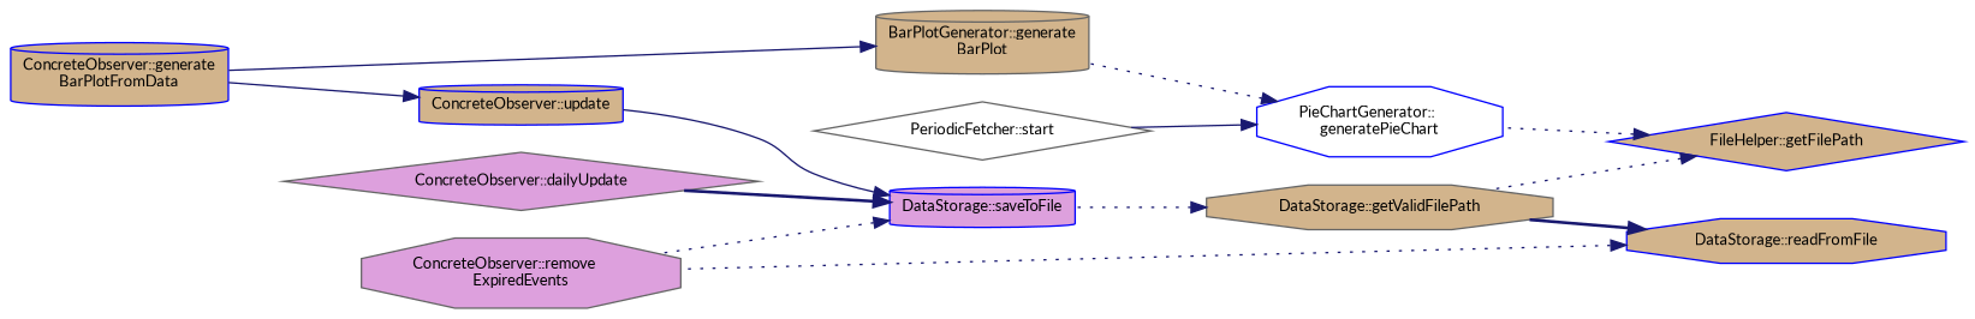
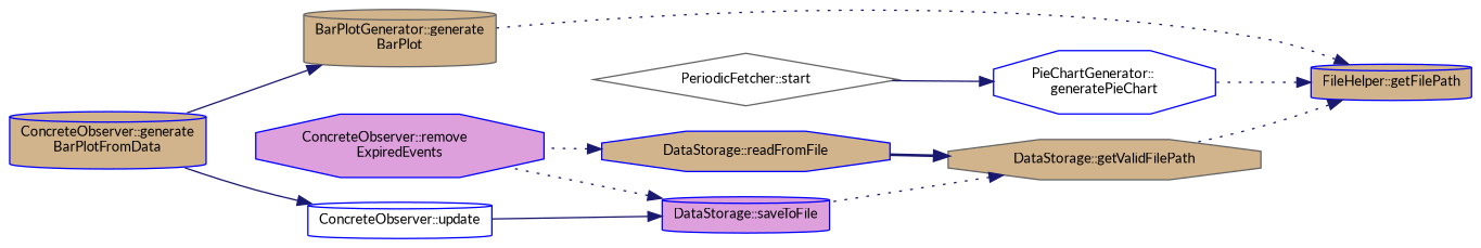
  digraph {
    fontname=Lato
    rankdir=RL
    node [color=blue fillcolor=tan fontname=Lato fontsize=10 shape=cylinder style=filled]
    edge [color=midnightblue dir=back fontname=Lato fontsize=10 labelfontname=Helvetica labelfontsize=10 style=dotted]
-   n1 [fontcolor=black height=0.2 label="FileHelper::getFilePath" shape=diamond width=0.4]
+   n1 [fontcolor=black height=0.2 label="FileHelper::getFilePath" width=0.4]
    n2 [color=gray40 height=0.2 label="BarPlotGenerator::generate\lBarPlot" width=0.4]
    n3 [fillcolor=white height=0.2 label="PieChartGenerator::\lgeneratePieChart" shape=octagon width=0.4]
    n4 [color=gray40 height=0.2 label="DataStorage::getValidFilePath" shape=octagon width=0.4]
    n5 [height=0.2 label="ConcreteObserver::generate\lBarPlotFromData" width=0.4]
    n6 [color=gray40 fillcolor=white height=0.2 label="PeriodicFetcher::start" shape=diamond width=0.4]
    n7 [height=0.2 label="DataStorage::readFromFile" shape=octagon width=0.4]
    n8 [fillcolor=plum height=0.2 label="DataStorage::saveToFile" width=0.4]
-   n9 [height=0.2 label="ConcreteObserver::update" width=0.4]
-   n10 [color=gray40 fillcolor=plum height=0.2 label="ConcreteObserver::remove\lExpiredEvents" shape=octagon width=0.4]
-   n11 [color=gray40 fillcolor=plum height=0.2 label="ConcreteObserver::dailyUpdate" shape=diamond width=0.4]
-   n3 -> n2
+   n9 [fillcolor=white height=0.2 label="ConcreteObserver::update" width=0.4]
+   n10 [fillcolor=plum height=0.2 label="ConcreteObserver::remove\lExpiredEvents" shape=octagon width=0.4]
+   n1 -> n2
    n1 -> n3
    n1 -> n4
    n2 -> n5 [style=solid]
    n3 -> n6 [style=solid]
-   n7 -> n4 [style=bold]
+   n4 -> n7 [style=bold]
    n4 -> n8
    n7 -> n10
    n8 -> n9 [style=solid]
    n8 -> n10
-   n8 -> n11 [style=bold]
    n9 -> n5 [style=solid]
  }
